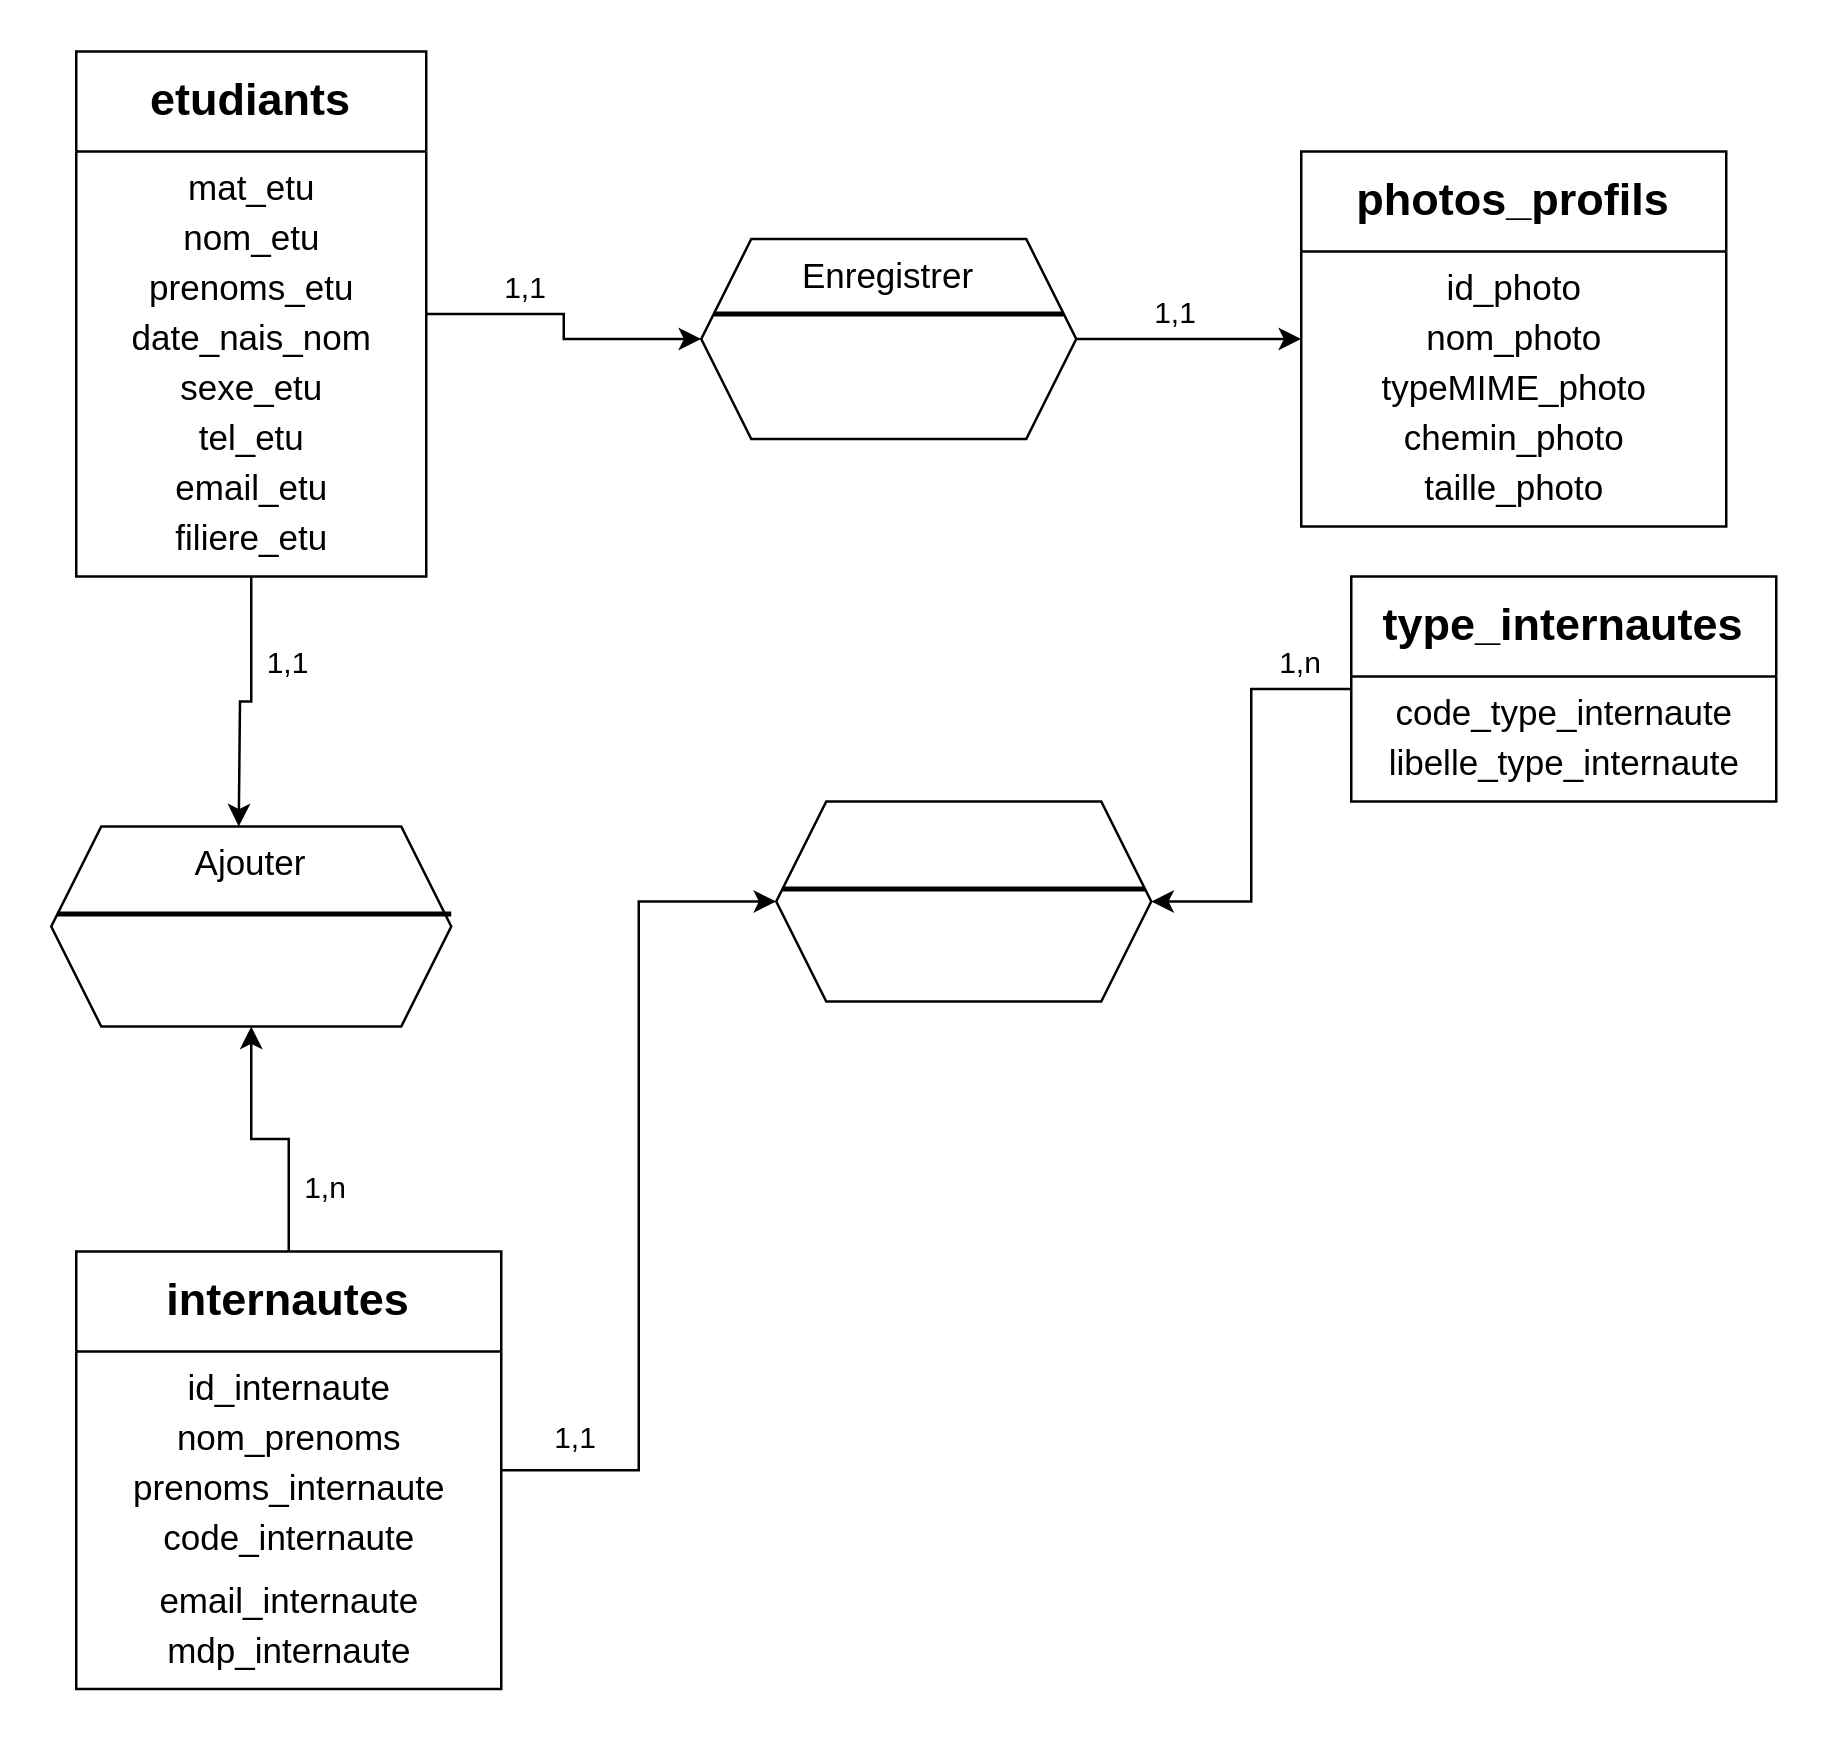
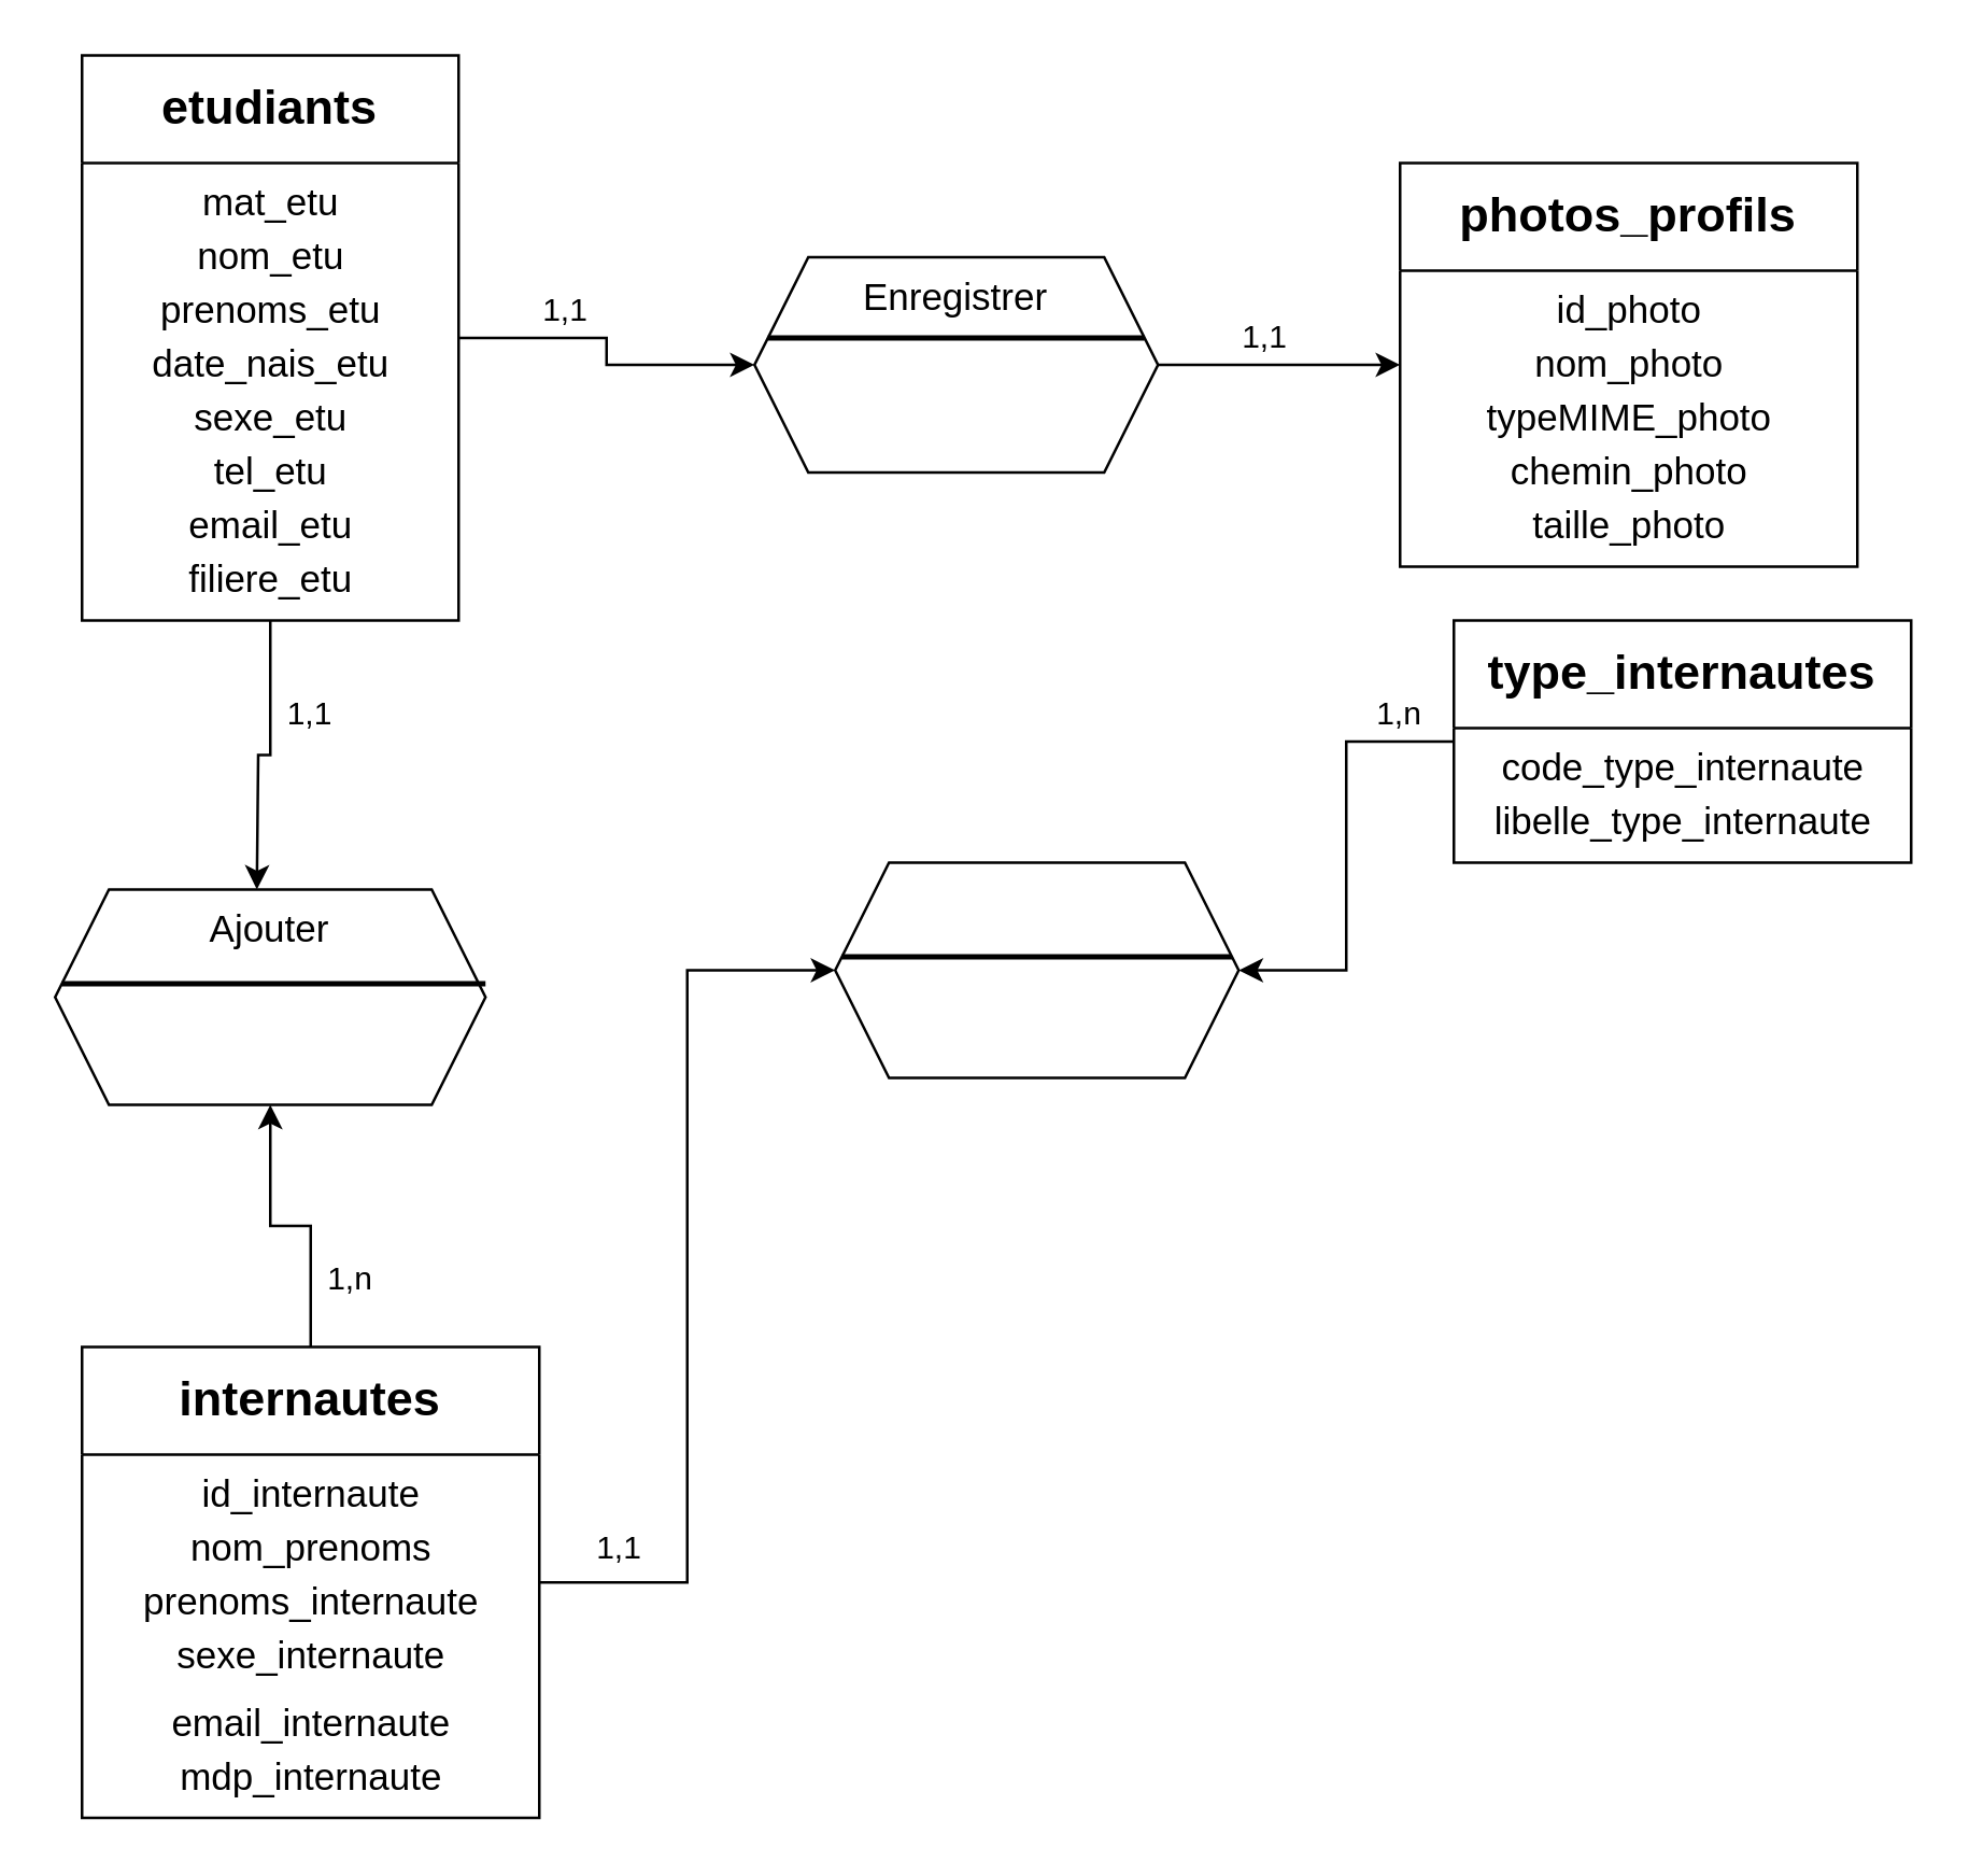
  <mxCell id="0" />
  <mxCell id="1" parent="0" />
  <mxCell id="2" style="edgeStyle=orthogonalEdgeStyle;rounded=0;orthogonalLoop=1;jettySize=auto;html=1;exitX=1;exitY=0.5;exitDx=0;exitDy=0;entryX=0;entryY=0.5;entryDx=0;entryDy=0;" parent="1" source="4" target="20" edge="1"><mxGeometry relative="1" as="geometry" /></mxCell>
  <mxCell id="3" style="edgeStyle=orthogonalEdgeStyle;rounded=0;orthogonalLoop=1;jettySize=auto;html=1;exitX=1;exitY=0.5;exitDx=0;exitDy=0;entryX=0;entryY=0.5;entryDx=0;entryDy=0;" parent="1" source="34" target="29" edge="1"><mxGeometry relative="1" as="geometry" /></mxCell>
  <mxCell id="4" value="&lt;font style=&quot;font-size: 18px;&quot;&gt;etudiants&lt;/font&gt;" style="swimlane;whiteSpace=wrap;html=1;startSize=40;" parent="1" vertex="1"><mxGeometry x="30" y="20" width="140" height="210" as="geometry" /></mxCell>
  <mxCell id="5" value="&lt;font style=&quot;font-size: 14px;&quot;&gt;mat_etu&lt;/font&gt;" style="text;html=1;align=center;verticalAlign=middle;resizable=0;points=[];autosize=1;strokeColor=none;fillColor=none;" parent="4" vertex="1"><mxGeometry x="35" y="40" width="70" height="30" as="geometry" /></mxCell>
  <mxCell id="6" value="&lt;font style=&quot;font-size: 14px;&quot;&gt;nom_etu&lt;/font&gt;" style="text;html=1;align=center;verticalAlign=middle;resizable=0;points=[];autosize=1;strokeColor=none;fillColor=none;" parent="4" vertex="1"><mxGeometry x="30" y="60" width="80" height="30" as="geometry" /></mxCell>
  <mxCell id="7" value="&lt;font style=&quot;font-size: 14px;&quot;&gt;prenoms_&lt;/font&gt;&lt;span style=&quot;font-size: 14px;&quot;&gt;etu&lt;/span&gt;" style="text;html=1;align=center;verticalAlign=middle;resizable=0;points=[];autosize=1;strokeColor=none;fillColor=none;" parent="4" vertex="1"><mxGeometry x="15" y="80" width="110" height="30" as="geometry" /></mxCell>
- <mxCell id="8" value="&lt;font style=&quot;font-size: 14px;&quot;&gt;date_nais_&lt;/font&gt;&lt;span style=&quot;font-size: 14px;&quot;&gt;nom&lt;/span&gt;" style="text;html=1;align=center;verticalAlign=middle;resizable=0;points=[];autosize=1;strokeColor=none;fillColor=none;" parent="4" vertex="1"><mxGeometry x="15" y="100" width="110" height="30" as="geometry" /></mxCell>
+ <mxCell id="8" value="&lt;font style=&quot;font-size: 14px;&quot;&gt;date_nais_&lt;/font&gt;&lt;span style=&quot;font-size: 14px;&quot;&gt;etu&lt;/span&gt;" style="text;html=1;align=center;verticalAlign=middle;resizable=0;points=[];autosize=1;strokeColor=none;fillColor=none;" parent="4" vertex="1"><mxGeometry x="15" y="100" width="110" height="30" as="geometry" /></mxCell>
  <mxCell id="9" value="&lt;font style=&quot;font-size: 14px;&quot;&gt;sexe_&lt;/font&gt;&lt;span style=&quot;font-size: 14px;&quot;&gt;etu&lt;/span&gt;" style="text;html=1;align=center;verticalAlign=middle;resizable=0;points=[];autosize=1;strokeColor=none;fillColor=none;" parent="4" vertex="1"><mxGeometry x="30" y="120" width="80" height="30" as="geometry" /></mxCell>
  <mxCell id="10" value="&lt;font style=&quot;font-size: 14px;&quot;&gt;tel_&lt;/font&gt;&lt;span style=&quot;font-size: 14px;&quot;&gt;etu&lt;/span&gt;" style="text;html=1;align=center;verticalAlign=middle;resizable=0;points=[];autosize=1;strokeColor=none;fillColor=none;" parent="4" vertex="1"><mxGeometry x="35" y="140" width="70" height="30" as="geometry" /></mxCell>
  <mxCell id="11" value="&lt;font style=&quot;font-size: 14px;&quot;&gt;filiere_&lt;/font&gt;&lt;span style=&quot;font-size: 14px;&quot;&gt;etu&lt;/span&gt;" style="text;html=1;align=center;verticalAlign=middle;resizable=0;points=[];autosize=1;strokeColor=none;fillColor=none;" parent="4" vertex="1"><mxGeometry x="30" y="180" width="80" height="30" as="geometry" /></mxCell>
  <mxCell id="12" value="&lt;span style=&quot;font-size: 14px;&quot;&gt;email_&lt;/span&gt;&lt;span style=&quot;font-size: 14px;&quot;&gt;etu&lt;/span&gt;" style="text;html=1;align=center;verticalAlign=middle;resizable=0;points=[];autosize=1;strokeColor=none;fillColor=none;" parent="4" vertex="1"><mxGeometry x="30" y="160" width="80" height="30" as="geometry" /></mxCell>
  <mxCell id="13" value="&lt;span style=&quot;font-size: 18px;&quot;&gt;photos_profils&lt;/span&gt;" style="swimlane;whiteSpace=wrap;html=1;startSize=40;" parent="1" vertex="1"><mxGeometry x="520" y="60" width="170" height="150" as="geometry" /></mxCell>
  <mxCell id="14" value="&lt;span style=&quot;font-size: 14px;&quot;&gt;id_photo&lt;/span&gt;" style="text;html=1;align=center;verticalAlign=middle;resizable=0;points=[];autosize=1;strokeColor=none;fillColor=none;" parent="13" vertex="1"><mxGeometry x="45" y="40" width="80" height="30" as="geometry" /></mxCell>
  <mxCell id="15" value="&lt;font style=&quot;font-size: 14px;&quot;&gt;nom_photo&lt;/font&gt;" style="text;html=1;align=center;verticalAlign=middle;resizable=0;points=[];autosize=1;strokeColor=none;fillColor=none;" parent="13" vertex="1"><mxGeometry x="40" y="60" width="90" height="30" as="geometry" /></mxCell>
  <mxCell id="16" value="&lt;font style=&quot;font-size: 14px;&quot;&gt;typeMIME_photo&lt;/font&gt;" style="text;html=1;align=center;verticalAlign=middle;resizable=0;points=[];autosize=1;strokeColor=none;fillColor=none;" parent="13" vertex="1"><mxGeometry x="20" y="80" width="130" height="30" as="geometry" /></mxCell>
  <mxCell id="17" value="&lt;font style=&quot;font-size: 14px;&quot;&gt;chemin_photo&lt;/font&gt;" style="text;html=1;align=center;verticalAlign=middle;resizable=0;points=[];autosize=1;strokeColor=none;fillColor=none;" parent="13" vertex="1"><mxGeometry x="30" y="100" width="110" height="30" as="geometry" /></mxCell>
  <mxCell id="18" value="&lt;font style=&quot;font-size: 14px;&quot;&gt;taille_photo&lt;/font&gt;" style="text;html=1;align=center;verticalAlign=middle;resizable=0;points=[];autosize=1;strokeColor=none;fillColor=none;" parent="13" vertex="1"><mxGeometry x="35" y="120" width="100" height="30" as="geometry" /></mxCell>
  <mxCell id="19" style="edgeStyle=orthogonalEdgeStyle;rounded=0;orthogonalLoop=1;jettySize=auto;html=1;exitX=1;exitY=0.5;exitDx=0;exitDy=0;entryX=0;entryY=0.5;entryDx=0;entryDy=0;" parent="1" source="20" target="13" edge="1"><mxGeometry relative="1" as="geometry" /></mxCell>
  <mxCell id="20" value="" style="shape=hexagon;perimeter=hexagonPerimeter2;whiteSpace=wrap;html=1;fixedSize=1;" parent="1" vertex="1"><mxGeometry x="280" y="95" width="150" height="80" as="geometry" /></mxCell>
  <mxCell id="21" value="" style="line;strokeWidth=2;html=1;" parent="1" vertex="1"><mxGeometry x="285" y="120" width="140" height="10" as="geometry" /></mxCell>
  <mxCell id="22" value="&lt;font style=&quot;font-size: 14px;&quot;&gt;Enregistrer&lt;/font&gt;" style="text;html=1;align=center;verticalAlign=middle;whiteSpace=wrap;rounded=0;" parent="1" vertex="1"><mxGeometry x="325" y="95" width="60" height="30" as="geometry" /></mxCell>
  <mxCell id="23" value="1,1" style="text;html=1;align=center;verticalAlign=middle;whiteSpace=wrap;rounded=0;" parent="1" vertex="1"><mxGeometry x="180" y="100" width="60" height="30" as="geometry" /></mxCell>
  <mxCell id="24" value="1,1" style="text;html=1;align=center;verticalAlign=middle;whiteSpace=wrap;rounded=0;" parent="1" vertex="1"><mxGeometry x="440" y="110" width="60" height="30" as="geometry" /></mxCell>
  <mxCell id="25" style="edgeStyle=orthogonalEdgeStyle;rounded=0;orthogonalLoop=1;jettySize=auto;html=1;exitX=0;exitY=0.5;exitDx=0;exitDy=0;entryX=1;entryY=0.5;entryDx=0;entryDy=0;" parent="1" source="26" target="29" edge="1"><mxGeometry relative="1" as="geometry"><mxPoint x="440" y="355" as="targetPoint" /></mxGeometry></mxCell>
  <mxCell id="26" value="&lt;font style=&quot;font-size: 18px;&quot;&gt;type_internautes&lt;/font&gt;" style="swimlane;whiteSpace=wrap;html=1;startSize=40;" parent="1" vertex="1"><mxGeometry x="540" y="230" width="170" height="90" as="geometry" /></mxCell>
  <mxCell id="27" value="&lt;font style=&quot;font-size: 14px;&quot;&gt;code_type_internaute&lt;/font&gt;" style="text;html=1;align=center;verticalAlign=middle;resizable=0;points=[];autosize=1;strokeColor=none;fillColor=none;" parent="26" vertex="1"><mxGeometry x="5" y="40" width="160" height="30" as="geometry" /></mxCell>
  <mxCell id="28" value="&lt;font style=&quot;font-size: 14px;&quot;&gt;libelle_type_internaute&lt;/font&gt;" style="text;html=1;align=center;verticalAlign=middle;resizable=0;points=[];autosize=1;strokeColor=none;fillColor=none;" parent="26" vertex="1"><mxGeometry x="5" y="60" width="160" height="30" as="geometry" /></mxCell>
  <mxCell id="29" value="" style="shape=hexagon;perimeter=hexagonPerimeter2;whiteSpace=wrap;html=1;fixedSize=1;" parent="1" vertex="1"><mxGeometry x="310" y="320" width="150" height="80" as="geometry" /></mxCell>
  <mxCell id="30" value="" style="line;strokeWidth=2;html=1;" parent="1" vertex="1"><mxGeometry x="312.5" y="350" width="145" height="10" as="geometry" /></mxCell>
  <mxCell id="31" value="1,1" style="text;html=1;align=center;verticalAlign=middle;whiteSpace=wrap;rounded=0;" parent="1" vertex="1"><mxGeometry x="200" y="560" width="60" height="30" as="geometry" /></mxCell>
  <mxCell id="32" value="1,n" style="text;html=1;align=center;verticalAlign=middle;whiteSpace=wrap;rounded=0;" parent="1" vertex="1"><mxGeometry x="490" y="250" width="60" height="30" as="geometry" /></mxCell>
  <mxCell id="33" style="edgeStyle=orthogonalEdgeStyle;rounded=0;orthogonalLoop=1;jettySize=auto;html=1;exitX=0.5;exitY=0;exitDx=0;exitDy=0;entryX=0.5;entryY=1;entryDx=0;entryDy=0;" edge="1" parent="1" source="34" target="41"><mxGeometry relative="1" as="geometry" /></mxCell>
  <mxCell id="34" value="&lt;font style=&quot;font-size: 18px;&quot;&gt;internautes&lt;/font&gt;" style="swimlane;whiteSpace=wrap;html=1;startSize=40;" vertex="1" parent="1"><mxGeometry x="30" y="500" width="170" height="175" as="geometry" /></mxCell>
  <mxCell id="35" value="&lt;font style=&quot;font-size: 14px;&quot;&gt;id_internaute&lt;/font&gt;" style="text;html=1;align=center;verticalAlign=middle;resizable=0;points=[];autosize=1;strokeColor=none;fillColor=none;" vertex="1" parent="34"><mxGeometry x="35" y="40" width="100" height="30" as="geometry" /></mxCell>
  <mxCell id="36" value="&lt;font style=&quot;font-size: 14px;&quot;&gt;nom_prenoms&lt;/font&gt;" style="text;html=1;align=center;verticalAlign=middle;resizable=0;points=[];autosize=1;strokeColor=none;fillColor=none;" vertex="1" parent="34"><mxGeometry x="25" y="60" width="120" height="30" as="geometry" /></mxCell>
  <mxCell id="37" value="&lt;font style=&quot;font-size: 14px;&quot;&gt;prenoms_internaute&lt;/font&gt;" style="text;html=1;align=center;verticalAlign=middle;resizable=0;points=[];autosize=1;strokeColor=none;fillColor=none;" vertex="1" parent="34"><mxGeometry x="10" y="80" width="150" height="30" as="geometry" /></mxCell>
- <mxCell id="38" value="&lt;font style=&quot;font-size: 14px;&quot;&gt;code_internaute&lt;/font&gt;" style="text;html=1;align=center;verticalAlign=middle;resizable=0;points=[];autosize=1;strokeColor=none;fillColor=none;" vertex="1" parent="34"><mxGeometry x="25" y="100" width="120" height="30" as="geometry" /></mxCell>
+ <mxCell id="38" value="&lt;font style=&quot;font-size: 14px;&quot;&gt;sexe_internaute&lt;/font&gt;" style="text;html=1;align=center;verticalAlign=middle;resizable=0;points=[];autosize=1;strokeColor=none;fillColor=none;" vertex="1" parent="34"><mxGeometry x="25" y="100" width="120" height="30" as="geometry" /></mxCell>
  <mxCell id="39" value="&lt;span style=&quot;font-size: 14px;&quot;&gt;email_internaute&lt;/span&gt;" style="text;html=1;align=center;verticalAlign=middle;resizable=0;points=[];autosize=1;strokeColor=none;fillColor=none;" vertex="1" parent="34"><mxGeometry x="20" y="125" width="130" height="30" as="geometry" /></mxCell>
  <mxCell id="40" value="&lt;font style=&quot;font-size: 14px;&quot;&gt;mdp_internaute&lt;/font&gt;" style="text;html=1;align=center;verticalAlign=middle;resizable=0;points=[];autosize=1;strokeColor=none;fillColor=none;" vertex="1" parent="34"><mxGeometry x="25" y="145" width="120" height="30" as="geometry" /></mxCell>
  <mxCell id="41" value="" style="shape=hexagon;perimeter=hexagonPerimeter2;whiteSpace=wrap;html=1;fixedSize=1;" vertex="1" parent="1"><mxGeometry x="20" y="330" width="160" height="80" as="geometry" /></mxCell>
  <mxCell id="42" value="" style="line;strokeWidth=2;html=1;" vertex="1" parent="1"><mxGeometry x="22.5" y="360" width="157.5" height="10" as="geometry" /></mxCell>
  <mxCell id="43" value="&lt;font style=&quot;font-size: 14px;&quot;&gt;Ajouter&lt;/font&gt;" style="text;html=1;align=center;verticalAlign=middle;whiteSpace=wrap;rounded=0;" vertex="1" parent="1"><mxGeometry x="70" y="330" width="60" height="30" as="geometry" /></mxCell>
  <mxCell id="44" value="1,n" style="text;html=1;align=center;verticalAlign=middle;whiteSpace=wrap;rounded=0;" vertex="1" parent="1"><mxGeometry x="100" y="460" width="60" height="30" as="geometry" /></mxCell>
  <mxCell id="45" value="1,1" style="text;html=1;align=center;verticalAlign=middle;whiteSpace=wrap;rounded=0;" vertex="1" parent="1"><mxGeometry x="85" y="250" width="60" height="30" as="geometry" /></mxCell>
  <mxCell id="46" style="edgeStyle=orthogonalEdgeStyle;rounded=0;orthogonalLoop=1;jettySize=auto;html=1;" edge="1" parent="1" source="11"><mxGeometry relative="1" as="geometry"><mxPoint x="95" y="330" as="targetPoint" /></mxGeometry></mxCell>
